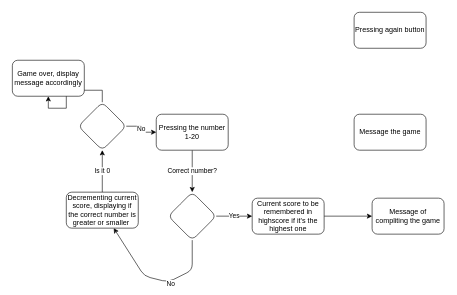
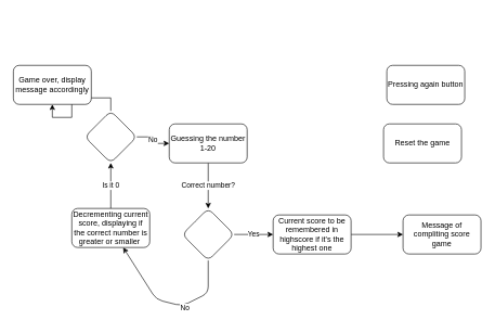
  <mxCell id="0" />
  <mxCell id="1" parent="0" />
  <mxCell id="2" value="Correct number?" style="edgeStyle=orthogonalEdgeStyle;rounded=0;orthogonalLoop=1;jettySize=auto;html=1;" edge="1" parent="1" source="3" target="5"><mxGeometry relative="1" as="geometry" /></mxCell>
- <mxCell id="3" value="Pressing the number 1-20" style="rounded=1;whiteSpace=wrap;html=1;" vertex="1" parent="1"><mxGeometry x="260" y="190" width="120" height="60" as="geometry" /></mxCell>
+ <mxCell id="3" value="Guessing the number 1-20" style="rounded=1;whiteSpace=wrap;html=1;" vertex="1" parent="1"><mxGeometry x="260" y="190" width="120" height="60" as="geometry" /></mxCell>
  <mxCell id="4" value="Yes" style="edgeStyle=orthogonalEdgeStyle;rounded=0;orthogonalLoop=1;jettySize=auto;html=1;" edge="1" parent="1" source="5" target="7"><mxGeometry relative="1" as="geometry" /></mxCell>
  <mxCell id="5" value="" style="rhombus;whiteSpace=wrap;html=1;rounded=1;" vertex="1" parent="1"><mxGeometry x="280" y="320" width="80" height="80" as="geometry" /></mxCell>
  <mxCell id="6" value="" style="edgeStyle=orthogonalEdgeStyle;rounded=0;orthogonalLoop=1;jettySize=auto;html=1;" edge="1" parent="1" source="7" target="8"><mxGeometry relative="1" as="geometry" /></mxCell>
  <mxCell id="7" value="Current score to be remembered in highscore if it's the highest one" style="rounded=1;whiteSpace=wrap;html=1;" vertex="1" parent="1"><mxGeometry x="420" y="330" width="120" height="60" as="geometry" /></mxCell>
- <mxCell id="8" value="Message of compliting the game" style="whiteSpace=wrap;html=1;rounded=1;" vertex="1" parent="1"><mxGeometry x="620" y="330" width="120" height="60" as="geometry" /></mxCell>
+ <mxCell id="8" value="Message of compliting score game" style="whiteSpace=wrap;html=1;rounded=1;" vertex="1" parent="1"><mxGeometry x="620" y="330" width="120" height="60" as="geometry" /></mxCell>
  <mxCell id="9" value="" style="endArrow=classic;html=1;" edge="1" parent="1" source="5" target="12"><mxGeometry width="50" height="50" relative="1" as="geometry"><mxPoint x="320" y="450" as="sourcePoint" /><mxPoint x="220" y="400" as="targetPoint" /><Array as="points"><mxPoint x="320" y="450" /><mxPoint x="280" y="470" /><mxPoint x="240" y="460" /></Array></mxGeometry></mxCell>
  <mxCell id="10" value="No" style="edgeLabel;html=1;align=center;verticalAlign=middle;resizable=0;points=[];" vertex="1" connectable="0" parent="9"><mxGeometry x="-0.198" y="4" relative="1" as="geometry"><mxPoint as="offset" /></mxGeometry></mxCell>
  <mxCell id="11" value="Is it 0" style="edgeStyle=orthogonalEdgeStyle;rounded=0;orthogonalLoop=1;jettySize=auto;html=1;" edge="1" parent="1" source="12" target="15"><mxGeometry relative="1" as="geometry" /></mxCell>
  <mxCell id="12" value="Decrementing current score, displaying if the correct number is greater or smaller&amp;nbsp;" style="rounded=1;whiteSpace=wrap;html=1;" vertex="1" parent="1"><mxGeometry x="110" y="320" width="120" height="60" as="geometry" /></mxCell>
  <mxCell id="13" value="Yes" style="edgeStyle=orthogonalEdgeStyle;rounded=0;orthogonalLoop=1;jettySize=auto;html=1;" edge="1" parent="1" source="15" target="16"><mxGeometry relative="1" as="geometry" /></mxCell>
  <mxCell id="14" value="No" style="edgeStyle=orthogonalEdgeStyle;rounded=0;orthogonalLoop=1;jettySize=auto;html=1;" edge="1" parent="1" source="15" target="3"><mxGeometry relative="1" as="geometry" /></mxCell>
  <mxCell id="15" value="" style="rhombus;whiteSpace=wrap;html=1;rounded=1;" vertex="1" parent="1"><mxGeometry x="130" y="170" width="80" height="80" as="geometry" /></mxCell>
  <mxCell id="16" value="Game over, display message accordingly" style="rounded=1;whiteSpace=wrap;html=1;" vertex="1" parent="1"><mxGeometry x="20" y="100" width="120" height="60" as="geometry" /></mxCell>
- <mxCell id="17" value="Pressing again button" style="rounded=1;whiteSpace=wrap;html=1;" vertex="1" parent="1"><mxGeometry x="590" y="20" width="120" height="60" as="geometry" /></mxCell>
- <mxCell id="18" value="Message the game" style="rounded=1;whiteSpace=wrap;html=1;" vertex="1" parent="1"><mxGeometry x="590" y="190" width="120" height="60" as="geometry" /></mxCell>
+ <mxCell id="17" value="Pressing again button" style="rounded=1;whiteSpace=wrap;html=1;" vertex="1" parent="1"><mxGeometry x="595" y="100" width="120" height="60" as="geometry" /></mxCell>
+ <mxCell id="18" value="Reset the game" style="rounded=1;whiteSpace=wrap;html=1;" vertex="1" parent="1"><mxGeometry x="590" y="190" width="120" height="60" as="geometry" /></mxCell>
